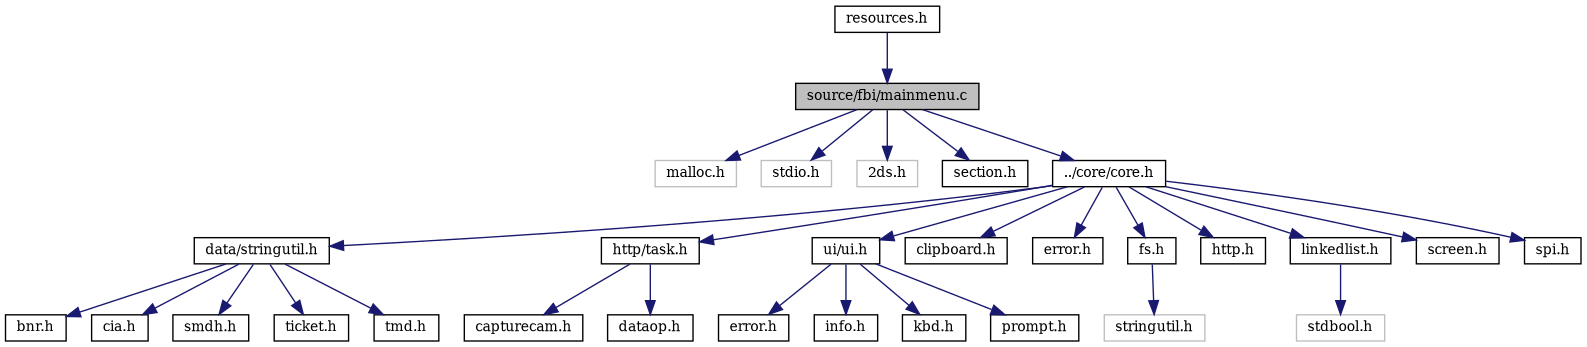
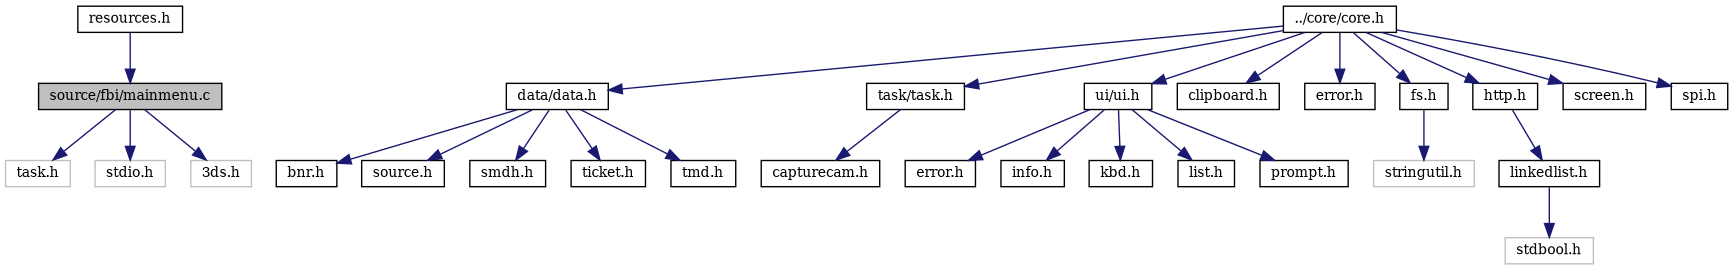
  digraph {
    fontname="DejaVu Serif"
    node [color=black fillcolor=white fontname="DejaVu Serif" fontsize=10 shape=record style=filled]
    edge [color=midnightblue fontname="DejaVu Serif" fontsize=10 labelfontname=Helvetica labelfontsize=10 style=solid]
    n1 [fillcolor=grey75 fontcolor=black height=0.2 label="source/fbi/mainmenu.c" width=0.4]
-   n2 [color=grey75 height=0.2 label="malloc.h" width=0.4]
+   n2 [color=grey75 height=0.2 label="task.h" width=0.4]
    n3 [color=grey75 height=0.2 label="stdio.h" width=0.4]
-   n4 [color=grey75 height=0.2 label="2ds.h" width=0.4]
-   n5 [height=0.2 label="section.h" width=0.4]
+   n4 [color=grey75 height=0.2 label="3ds.h" width=0.4]
    n6 [height=0.2 label="../core/core.h" width=0.4]
    n7 [height=0.2 label="resources.h" width=0.4]
-   n8 [height=0.2 label="data/stringutil.h" width=0.4]
-   n9 [height=0.2 label="http/task.h" width=0.4]
+   n8 [height=0.2 label="data/data.h" width=0.4]
+   n9 [height=0.2 label="task/task.h" width=0.4]
    n10 [height=0.2 label="ui/ui.h" width=0.4]
    n11 [height=0.2 label="clipboard.h" width=0.4]
    n12 [height=0.2 label="error.h" width=0.4]
    n13 [height=0.2 label="fs.h" width=0.4]
    n14 [height=0.2 label="http.h" width=0.4]
    n15 [height=0.2 label="linkedlist.h" width=0.4]
    n16 [height=0.2 label="screen.h" width=0.4]
    n17 [height=0.2 label="spi.h" width=0.4]
    n18 [height=0.2 label="bnr.h" width=0.4]
-   n19 [height=0.2 label="cia.h" width=0.4]
+   n19 [height=0.2 label="source.h" width=0.4]
    n20 [height=0.2 label="smdh.h" width=0.4]
    n21 [height=0.2 label="ticket.h" width=0.4]
    n22 [height=0.2 label="tmd.h" width=0.4]
    n23 [height=0.2 label="capturecam.h" width=0.4]
-   n24 [height=0.2 label="dataop.h" width=0.4]
    n25 [height=0.2 label="error.h" width=0.4]
    n26 [height=0.2 label="info.h" width=0.4]
    n27 [height=0.2 label="kbd.h" width=0.4]
+   n28 [height=0.2 label="list.h" width=0.4]
    n29 [height=0.2 label="prompt.h" width=0.4]
    n30 [color=grey75 height=0.2 label="stringutil.h" width=0.4]
    n31 [color=grey75 height=0.2 label="stdbool.h" width=0.4]
    n1 -> n2
    n1 -> n3
    n1 -> n4
-   n1 -> n5
-   n1 -> n6
    n6 -> n8
    n6 -> n9
    n6 -> n10
    n6 -> n11
    n6 -> n12
    n6 -> n13
    n6 -> n14
-   n6 -> n15
+   n14 -> n15
    n6 -> n16
    n6 -> n17
    n7 -> n1
    n8 -> n18
    n8 -> n19
    n8 -> n20
    n8 -> n21
    n8 -> n22
    n9 -> n23
-   n9 -> n24
    n10 -> n25
    n10 -> n26
    n10 -> n27
+   n10 -> n28
    n10 -> n29
    n13 -> n30
    n15 -> n31
  }
